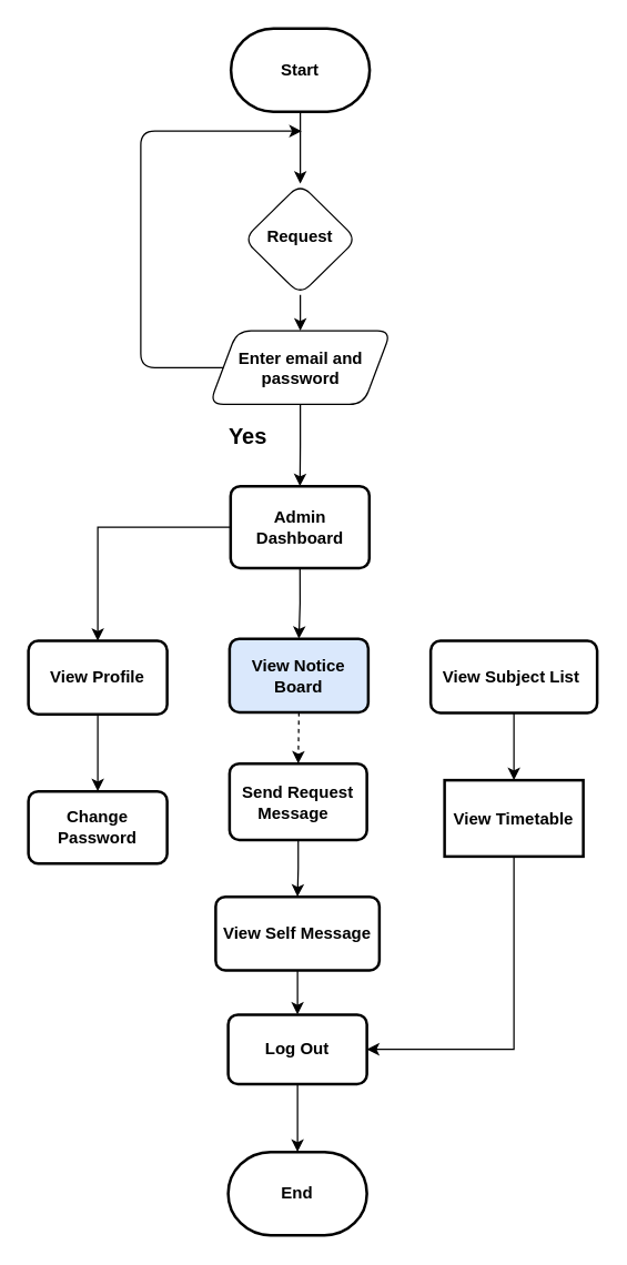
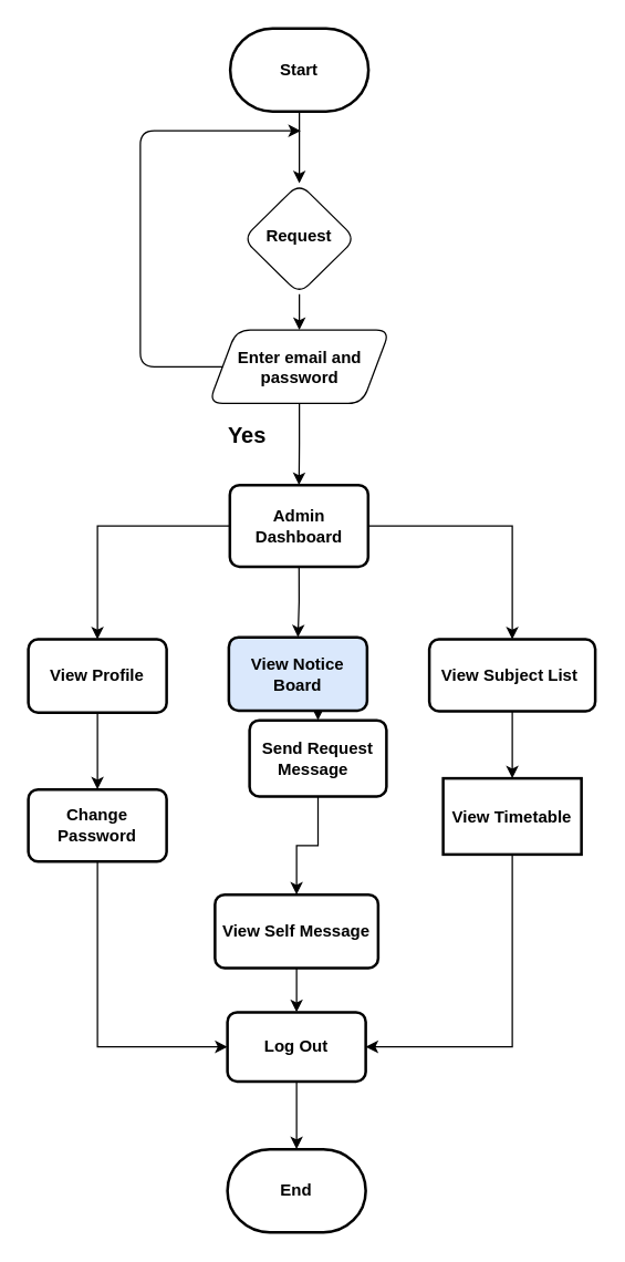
  <mxCell id="0" />
  <mxCell id="1" parent="0" />
  <mxCell id="2" style="edgeStyle=orthogonalEdgeStyle;rounded=0;orthogonalLoop=1;jettySize=auto;html=1;exitX=0.5;exitY=1;exitDx=0;exitDy=0;exitPerimeter=0;entryX=0.5;entryY=0;entryDx=0;entryDy=0;" edge="1" parent="1" source="3" target="6"><mxGeometry relative="1" as="geometry" /></mxCell>
  <mxCell id="3" value="&lt;b&gt;Start&lt;/b&gt;" style="strokeWidth=2;html=1;shape=mxgraph.flowchart.terminator;whiteSpace=wrap;labelBackgroundColor=none;rounded=1;" vertex="1" parent="1"><mxGeometry x="166" y="20" width="100" height="60" as="geometry" /></mxCell>
  <mxCell id="4" style="edgeStyle=elbowEdgeStyle;rounded=1;orthogonalLoop=1;jettySize=auto;html=1;exitX=0;exitY=0.5;exitDx=0;exitDy=0;labelBackgroundColor=none;fontColor=default;" edge="1" parent="1" source="9"><mxGeometry relative="1" as="geometry"><mxPoint x="217" y="94" as="targetPoint" /><Array as="points"><mxPoint x="101" y="165" /></Array><mxPoint x="161" y="221" as="sourcePoint" /></mxGeometry></mxCell>
  <mxCell id="5" style="edgeStyle=orthogonalEdgeStyle;rounded=0;orthogonalLoop=1;jettySize=auto;html=1;exitX=0.5;exitY=1;exitDx=0;exitDy=0;entryX=0.5;entryY=0;entryDx=0;entryDy=0;" edge="1" parent="1" source="6" target="9"><mxGeometry relative="1" as="geometry" /></mxCell>
  <mxCell id="6" value="&lt;b&gt;Request&lt;/b&gt;" style="rhombus;whiteSpace=wrap;html=1;shadow=0;fontFamily=Helvetica;fontSize=12;align=center;strokeWidth=1;spacing=6;spacingTop=-4;labelBackgroundColor=none;rounded=1;" vertex="1" parent="1"><mxGeometry x="175.25" y="132" width="81.5" height="80" as="geometry" /></mxCell>
  <mxCell id="7" value="&lt;b&gt;Yes&lt;/b&gt;" style="text;html=1;align=center;verticalAlign=middle;resizable=0;points=[];autosize=1;strokeColor=none;fillColor=none;fontSize=16;labelBackgroundColor=none;rounded=1;" vertex="1" parent="1"><mxGeometry x="152.5" y="299" width="50" height="30" as="geometry" /></mxCell>
  <mxCell id="8" style="edgeStyle=orthogonalEdgeStyle;rounded=0;orthogonalLoop=1;jettySize=auto;html=1;exitX=0.5;exitY=1;exitDx=0;exitDy=0;entryX=0.5;entryY=0;entryDx=0;entryDy=0;" edge="1" parent="1" source="9" target="27"><mxGeometry relative="1" as="geometry" /></mxCell>
  <mxCell id="9" value="&lt;b&gt;Enter email and password&lt;/b&gt;" style="shape=parallelogram;perimeter=parallelogramPerimeter;whiteSpace=wrap;html=1;fixedSize=1;labelBackgroundColor=none;rounded=1;" vertex="1" parent="1"><mxGeometry x="150.5" y="238" width="131" height="53" as="geometry" /></mxCell>
  <mxCell id="10" style="edgeStyle=orthogonalEdgeStyle;rounded=0;orthogonalLoop=1;jettySize=auto;html=1;exitX=0.5;exitY=1;exitDx=0;exitDy=0;entryX=0.5;entryY=0;entryDx=0;entryDy=0;dashed=1;" edge="1" parent="1" source="11" target="19"><mxGeometry relative="1" as="geometry" /></mxCell>
  <mxCell id="11" value="&lt;b&gt;View &lt;/b&gt;&lt;b style=&quot;background-color: initial;&quot;&gt;Notice Board&lt;/b&gt;" style="rounded=1;whiteSpace=wrap;html=1;absoluteArcSize=1;arcSize=14;strokeWidth=2;labelBackgroundColor=none;fillColor=#dae8fc;" vertex="1" parent="1"><mxGeometry x="165" y="460" width="100" height="53" as="geometry" /></mxCell>
  <mxCell id="12" style="edgeStyle=orthogonalEdgeStyle;rounded=0;orthogonalLoop=1;jettySize=auto;html=1;exitX=0.5;exitY=1;exitDx=0;exitDy=0;entryX=0.5;entryY=0;entryDx=0;entryDy=0;" edge="1" parent="1" source="13" target="23"><mxGeometry relative="1" as="geometry" /></mxCell>
  <mxCell id="13" value="&lt;b&gt;View Subject List&amp;nbsp;&lt;/b&gt;" style="rounded=1;whiteSpace=wrap;html=1;absoluteArcSize=1;arcSize=14;strokeWidth=2;labelBackgroundColor=none;" vertex="1" parent="1"><mxGeometry x="310" y="461.5" width="120" height="52" as="geometry" /></mxCell>
  <mxCell id="14" style="edgeStyle=orthogonalEdgeStyle;rounded=0;orthogonalLoop=1;jettySize=auto;html=1;exitX=0.5;exitY=1;exitDx=0;exitDy=0;entryX=0.5;entryY=0;entryDx=0;entryDy=0;" edge="1" parent="1" source="15" target="28"><mxGeometry relative="1" as="geometry" /></mxCell>
  <mxCell id="15" value="&lt;b&gt;View Self Message&lt;/b&gt;" style="rounded=1;whiteSpace=wrap;html=1;absoluteArcSize=1;arcSize=14;strokeWidth=2;labelBackgroundColor=none;" vertex="1" parent="1"><mxGeometry x="155" y="646" width="118" height="53" as="geometry" /></mxCell>
  <mxCell id="16" style="edgeStyle=orthogonalEdgeStyle;rounded=0;orthogonalLoop=1;jettySize=auto;html=1;exitX=0.5;exitY=1;exitDx=0;exitDy=0;entryX=0.5;entryY=0;entryDx=0;entryDy=0;" edge="1" parent="1" source="17" target="21"><mxGeometry relative="1" as="geometry" /></mxCell>
  <mxCell id="17" value="&lt;b&gt;View Profile&lt;/b&gt;" style="rounded=1;whiteSpace=wrap;html=1;absoluteArcSize=1;arcSize=14;strokeWidth=2;labelBackgroundColor=none;" vertex="1" parent="1"><mxGeometry x="20" y="461.5" width="100" height="53" as="geometry" /></mxCell>
  <mxCell id="18" style="edgeStyle=orthogonalEdgeStyle;rounded=0;orthogonalLoop=1;jettySize=auto;html=1;exitX=0.5;exitY=1;exitDx=0;exitDy=0;" edge="1" parent="1" source="19" target="15"><mxGeometry relative="1" as="geometry" /></mxCell>
- <mxCell id="19" value="&lt;b&gt;Send Request Message&amp;nbsp;&amp;nbsp;&lt;/b&gt;" style="rounded=1;whiteSpace=wrap;html=1;absoluteArcSize=1;arcSize=14;strokeWidth=2;labelBackgroundColor=none;" vertex="1" parent="1"><mxGeometry x="165" y="550" width="99" height="55" as="geometry" /></mxCell>
+ <mxCell id="19" value="&lt;b&gt;Send Request Message&amp;nbsp;&amp;nbsp;&lt;/b&gt;" style="rounded=1;whiteSpace=wrap;html=1;absoluteArcSize=1;arcSize=14;strokeWidth=2;labelBackgroundColor=none;" vertex="1" parent="1"><mxGeometry x="180" y="520" width="99" height="55" as="geometry" /></mxCell>
+ <mxCell id="20" style="edgeStyle=orthogonalEdgeStyle;rounded=0;orthogonalLoop=1;jettySize=auto;html=1;exitX=0.5;exitY=1;exitDx=0;exitDy=0;entryX=0;entryY=0.5;entryDx=0;entryDy=0;" edge="1" parent="1" source="21" target="28"><mxGeometry relative="1" as="geometry" /></mxCell>
  <mxCell id="21" value="&lt;b&gt;Change Password&lt;/b&gt;" style="rounded=1;whiteSpace=wrap;html=1;absoluteArcSize=1;arcSize=14;strokeWidth=2;labelBackgroundColor=none;" vertex="1" parent="1"><mxGeometry x="20" y="570" width="100" height="52" as="geometry" /></mxCell>
  <mxCell id="22" style="edgeStyle=orthogonalEdgeStyle;rounded=0;orthogonalLoop=1;jettySize=auto;html=1;exitX=0.5;exitY=1;exitDx=0;exitDy=0;entryX=1;entryY=0.5;entryDx=0;entryDy=0;" edge="1" parent="1" source="23" target="28"><mxGeometry relative="1" as="geometry" /></mxCell>
  <mxCell id="23" value="&lt;b&gt;View Timetable&lt;/b&gt;" style="whiteSpace=wrap;html=1;absoluteArcSize=1;arcSize=14;strokeWidth=2;rounded=0;" vertex="1" parent="1"><mxGeometry x="320" y="562" width="100" height="55" as="geometry" /></mxCell>
  <mxCell id="24" style="edgeStyle=orthogonalEdgeStyle;rounded=0;orthogonalLoop=1;jettySize=auto;html=1;exitX=0.5;exitY=1;exitDx=0;exitDy=0;entryX=0.5;entryY=0;entryDx=0;entryDy=0;" edge="1" parent="1" source="27" target="11"><mxGeometry relative="1" as="geometry" /></mxCell>
+ <mxCell id="25" style="edgeStyle=orthogonalEdgeStyle;rounded=0;orthogonalLoop=1;jettySize=auto;html=1;exitX=1;exitY=0.5;exitDx=0;exitDy=0;entryX=0.5;entryY=0;entryDx=0;entryDy=0;" edge="1" parent="1" source="27" target="13"><mxGeometry relative="1" as="geometry" /></mxCell>
  <mxCell id="26" style="edgeStyle=orthogonalEdgeStyle;rounded=0;orthogonalLoop=1;jettySize=auto;html=1;exitX=0;exitY=0.5;exitDx=0;exitDy=0;entryX=0.5;entryY=0;entryDx=0;entryDy=0;" edge="1" parent="1" source="27" target="17"><mxGeometry relative="1" as="geometry" /></mxCell>
  <mxCell id="27" value="&lt;b&gt;Admin Dashboard&lt;/b&gt;" style="rounded=1;whiteSpace=wrap;html=1;absoluteArcSize=1;arcSize=14;strokeWidth=2;" vertex="1" parent="1"><mxGeometry x="165.75" y="350" width="100" height="59" as="geometry" /></mxCell>
  <mxCell id="28" value="&lt;b&gt;Log Out&lt;/b&gt;" style="rounded=1;whiteSpace=wrap;html=1;absoluteArcSize=1;arcSize=14;strokeWidth=2;" vertex="1" parent="1"><mxGeometry x="164" y="731" width="100" height="50" as="geometry" /></mxCell>
  <mxCell id="29" value="&lt;b&gt;End&lt;/b&gt;" style="strokeWidth=2;html=1;shape=mxgraph.flowchart.terminator;whiteSpace=wrap;labelBackgroundColor=none;rounded=1;" vertex="1" parent="1"><mxGeometry x="164" y="830" width="100" height="60" as="geometry" /></mxCell>
  <mxCell id="30" style="edgeStyle=orthogonalEdgeStyle;rounded=0;orthogonalLoop=1;jettySize=auto;html=1;exitX=0.5;exitY=1;exitDx=0;exitDy=0;entryX=0.5;entryY=0;entryDx=0;entryDy=0;entryPerimeter=0;" edge="1" parent="1" source="28" target="29"><mxGeometry relative="1" as="geometry" /></mxCell>
